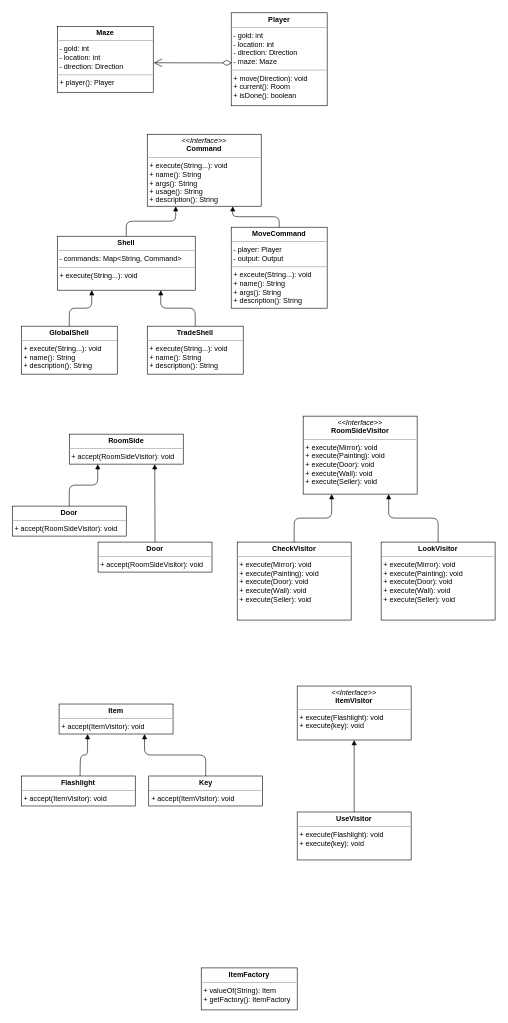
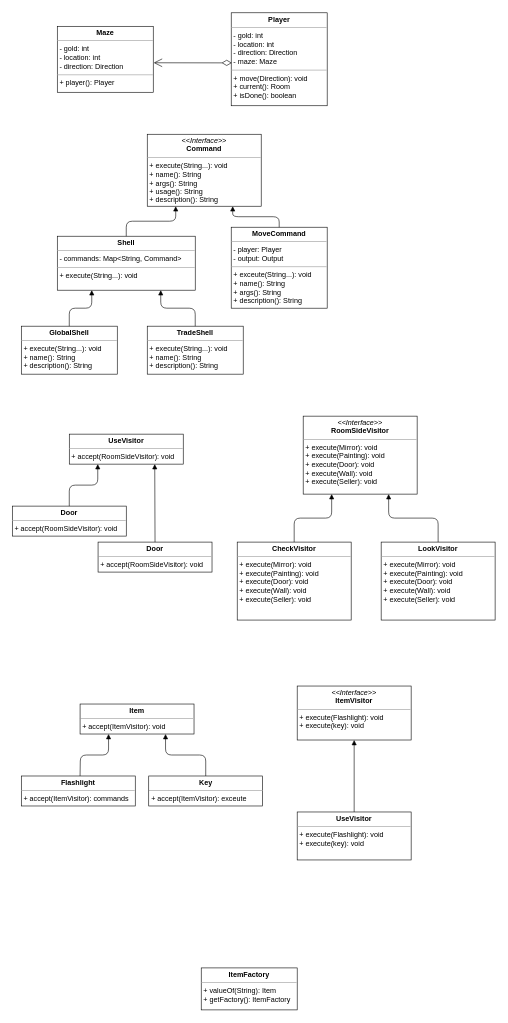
  <mxCell id="0" />
  <mxCell id="1" parent="0" />
  <mxCell id="2" value="&lt;p style=&quot;margin: 0px ; margin-top: 4px ; text-align: center&quot;&gt;&lt;b&gt;Maze&lt;/b&gt;&lt;/p&gt;&lt;hr size=&quot;1&quot;&gt;&lt;p style=&quot;margin: 0px ; margin-left: 4px&quot;&gt;- gold: int&lt;/p&gt;&lt;p style=&quot;margin: 0px ; margin-left: 4px&quot;&gt;- location: int&lt;/p&gt;&lt;p style=&quot;margin: 0px ; margin-left: 4px&quot;&gt;- direction: Direction&lt;/p&gt;&lt;hr size=&quot;1&quot;&gt;&lt;p style=&quot;margin: 0px ; margin-left: 4px&quot;&gt;+ player(): Player&lt;/p&gt;" style="verticalAlign=top;align=left;overflow=fill;fontSize=12;fontFamily=Helvetica;html=1;" parent="1" vertex="1"><mxGeometry x="95" y="43" width="160" height="110" as="geometry" /></mxCell>
  <mxCell id="3" value="&lt;p style=&quot;margin: 0px ; margin-top: 4px ; text-align: center&quot;&gt;&lt;b&gt;Player&lt;/b&gt;&lt;/p&gt;&lt;hr size=&quot;1&quot;&gt;&lt;p style=&quot;margin: 0px 0px 0px 4px&quot;&gt;- gold: int&lt;/p&gt;&lt;p style=&quot;margin: 0px 0px 0px 4px&quot;&gt;- location: int&lt;/p&gt;&lt;p style=&quot;margin: 0px 0px 0px 4px&quot;&gt;- direction: Direction&lt;/p&gt;&lt;p style=&quot;margin: 0px 0px 0px 4px&quot;&gt;- maze: Maze&lt;/p&gt;&lt;hr size=&quot;1&quot;&gt;&lt;p style=&quot;margin: 0px ; margin-left: 4px&quot;&gt;+ move(Direction): void&lt;/p&gt;&lt;p style=&quot;margin: 0px ; margin-left: 4px&quot;&gt;+ current(): Room&lt;/p&gt;&lt;p style=&quot;margin: 0px ; margin-left: 4px&quot;&gt;+ isDone(): boolean&lt;/p&gt;" style="verticalAlign=top;align=left;overflow=fill;fontSize=12;fontFamily=Helvetica;html=1;" parent="1" vertex="1"><mxGeometry x="385" y="20.5" width="160" height="155" as="geometry" /></mxCell>
  <mxCell id="4" value="" style="endArrow=open;html=1;endSize=12;startArrow=diamondThin;startSize=14;startFill=0;align=left;verticalAlign=bottom;entryX=1.005;entryY=0.553;entryDx=0;entryDy=0;entryPerimeter=0;" parent="1" target="2" edge="1"><mxGeometry x="-1" y="3" relative="1" as="geometry"><mxPoint x="386" y="104" as="sourcePoint" /><mxPoint x="435" y="163" as="targetPoint" /></mxGeometry></mxCell>
  <mxCell id="5" value="&lt;p style=&quot;margin: 0px ; margin-top: 4px ; text-align: center&quot;&gt;&lt;i&gt;&amp;lt;&amp;lt;Interface&amp;gt;&amp;gt;&lt;/i&gt;&lt;br&gt;&lt;b&gt;Command&lt;/b&gt;&lt;/p&gt;&lt;hr size=&quot;1&quot;&gt;&lt;p style=&quot;margin: 0px ; margin-left: 4px&quot;&gt;+ execute(String...): void&amp;nbsp;&lt;br&gt;+ name(): String&lt;/p&gt;&lt;p style=&quot;margin: 0px ; margin-left: 4px&quot;&gt;+ args(): String&lt;br&gt;&lt;/p&gt;&lt;p style=&quot;margin: 0px ; margin-left: 4px&quot;&gt;+ usage(): String&lt;br&gt;&lt;/p&gt;&lt;p style=&quot;margin: 0px ; margin-left: 4px&quot;&gt;+ description(): String&lt;/p&gt;" style="verticalAlign=top;align=left;overflow=fill;fontSize=12;fontFamily=Helvetica;html=1;" parent="1" vertex="1"><mxGeometry x="245" y="223" width="190" height="120" as="geometry" /></mxCell>
  <mxCell id="6" value="&lt;p style=&quot;margin: 0px ; margin-top: 4px ; text-align: center&quot;&gt;&lt;b&gt;Shell&lt;/b&gt;&lt;/p&gt;&lt;hr size=&quot;1&quot;&gt;&lt;p style=&quot;margin: 0px ; margin-left: 4px&quot;&gt;- commands: Map&amp;lt;String, Command&amp;gt;&lt;/p&gt;&lt;hr size=&quot;1&quot;&gt;&lt;p style=&quot;margin: 0px ; margin-left: 4px&quot;&gt;+ execute(String...): void&lt;/p&gt;" style="verticalAlign=top;align=left;overflow=fill;fontSize=12;fontFamily=Helvetica;html=1;" parent="1" vertex="1"><mxGeometry x="95" y="393" width="230" height="90" as="geometry" /></mxCell>
  <mxCell id="7" value="" style="endArrow=block;endFill=1;html=1;edgeStyle=orthogonalEdgeStyle;align=left;verticalAlign=top;entryX=0.25;entryY=1;entryDx=0;entryDy=0;" parent="1" source="6" target="5" edge="1"><mxGeometry x="-1" relative="1" as="geometry"><mxPoint x="275" y="393" as="sourcePoint" /><mxPoint x="435" y="393" as="targetPoint" /></mxGeometry></mxCell>
  <mxCell id="8" value="" style="resizable=0;html=1;align=left;verticalAlign=bottom;labelBackgroundColor=#ffffff;fontSize=10;" parent="7" connectable="0" vertex="1"><mxGeometry x="-1" relative="1" as="geometry" /></mxCell>
  <mxCell id="9" value="&lt;p style=&quot;margin: 0px ; margin-top: 4px ; text-align: center&quot;&gt;&lt;b&gt;GlobalShell&lt;/b&gt;&lt;/p&gt;&lt;hr size=&quot;1&quot;&gt;&lt;p style=&quot;margin: 0px ; margin-left: 4px&quot;&gt;+ execute(String...): void&lt;/p&gt;&lt;p style=&quot;margin: 0px 0px 0px 4px&quot;&gt;+ name(): String&lt;/p&gt;&lt;p style=&quot;margin: 0px ; margin-left: 4px&quot;&gt;+ description(): String&lt;/p&gt;" style="verticalAlign=top;align=left;overflow=fill;fontSize=12;fontFamily=Helvetica;html=1;" parent="1" vertex="1"><mxGeometry x="35" y="543" width="160" height="80" as="geometry" /></mxCell>
  <mxCell id="10" value="" style="endArrow=block;endFill=1;html=1;edgeStyle=orthogonalEdgeStyle;align=left;verticalAlign=top;exitX=0.5;exitY=0;exitDx=0;exitDy=0;entryX=0.25;entryY=1;entryDx=0;entryDy=0;" parent="1" source="9" target="6" edge="1"><mxGeometry x="-1" relative="1" as="geometry"><mxPoint x="275" y="543" as="sourcePoint" /><mxPoint x="435" y="543" as="targetPoint" /></mxGeometry></mxCell>
  <mxCell id="11" value="" style="resizable=0;html=1;align=left;verticalAlign=bottom;labelBackgroundColor=#ffffff;fontSize=10;" parent="10" connectable="0" vertex="1"><mxGeometry x="-1" relative="1" as="geometry" /></mxCell>
  <mxCell id="12" value="" style="resizable=0;html=1;align=left;verticalAlign=bottom;labelBackgroundColor=#ffffff;fontSize=10;" parent="10" connectable="0" vertex="1"><mxGeometry x="-1" relative="1" as="geometry"><mxPoint x="205" as="offset" /></mxGeometry></mxCell>
  <mxCell id="13" value="&lt;p style=&quot;margin: 0px ; margin-top: 4px ; text-align: center&quot;&gt;&lt;b&gt;MoveCommand&lt;/b&gt;&lt;/p&gt;&lt;hr size=&quot;1&quot;&gt;&lt;p style=&quot;margin: 0px ; margin-left: 4px&quot;&gt;- player: Player&lt;/p&gt;&lt;p style=&quot;margin: 0px ; margin-left: 4px&quot;&gt;- output: Output&lt;/p&gt;&lt;hr size=&quot;1&quot;&gt;&lt;p style=&quot;margin: 0px ; margin-left: 4px&quot;&gt;+ exceute(String...): void&lt;/p&gt;&lt;p style=&quot;margin: 0px 0px 0px 4px&quot;&gt;+ name(): String&lt;/p&gt;&lt;p style=&quot;margin: 0px 0px 0px 4px&quot;&gt;+ args(): String&lt;/p&gt;&lt;p style=&quot;margin: 0px 0px 0px 4px&quot;&gt;+ description(): String&lt;/p&gt;" style="verticalAlign=top;align=left;overflow=fill;fontSize=12;fontFamily=Helvetica;html=1;" parent="1" vertex="1"><mxGeometry x="385" y="378" width="160" height="135" as="geometry" /></mxCell>
  <mxCell id="14" value="" style="endArrow=block;endFill=1;html=1;edgeStyle=orthogonalEdgeStyle;align=left;verticalAlign=top;exitX=0.5;exitY=0;exitDx=0;exitDy=0;entryX=0.75;entryY=1;entryDx=0;entryDy=0;" parent="1" source="13" target="5" edge="1"><mxGeometry x="-1" relative="1" as="geometry"><mxPoint x="425" y="353" as="sourcePoint" /><mxPoint x="585" y="353" as="targetPoint" /></mxGeometry></mxCell>
  <mxCell id="15" value="" style="resizable=0;html=1;align=left;verticalAlign=bottom;labelBackgroundColor=#ffffff;fontSize=10;" parent="14" connectable="0" vertex="1"><mxGeometry x="-1" relative="1" as="geometry" /></mxCell>
  <mxCell id="16" value="&lt;p style=&quot;margin: 0px ; margin-top: 4px ; text-align: center&quot;&gt;&lt;b&gt;TradeShell&lt;/b&gt;&lt;/p&gt;&lt;hr size=&quot;1&quot;&gt;&lt;p style=&quot;margin: 0px ; margin-left: 4px&quot;&gt;+ execute(String...): void&lt;/p&gt;&lt;p style=&quot;margin: 0px 0px 0px 4px&quot;&gt;+ name(): String&lt;/p&gt;&lt;p style=&quot;margin: 0px 0px 0px 4px&quot;&gt;+ description(): String&lt;/p&gt;" style="verticalAlign=top;align=left;overflow=fill;fontSize=12;fontFamily=Helvetica;html=1;" parent="1" vertex="1"><mxGeometry x="245" y="543" width="160" height="80" as="geometry" /></mxCell>
  <mxCell id="17" value="" style="endArrow=block;endFill=1;html=1;edgeStyle=orthogonalEdgeStyle;align=left;verticalAlign=top;exitX=0.5;exitY=0;exitDx=0;exitDy=0;entryX=0.75;entryY=1;entryDx=0;entryDy=0;" parent="1" source="16" target="6" edge="1"><mxGeometry x="-1" relative="1" as="geometry"><mxPoint x="325" y="523" as="sourcePoint" /><mxPoint x="485" y="523" as="targetPoint" /></mxGeometry></mxCell>
- <mxCell id="18" value="&lt;p style=&quot;margin: 0px ; margin-top: 4px ; text-align: center&quot;&gt;&lt;b&gt;RoomSide&lt;/b&gt;&lt;/p&gt;&lt;hr size=&quot;1&quot;&gt;&lt;p style=&quot;margin: 0px ; margin-left: 4px&quot;&gt;+ accept(RoomSideVisitor): void&lt;/p&gt;" style="verticalAlign=top;align=left;overflow=fill;fontSize=12;fontFamily=Helvetica;html=1;" parent="1" vertex="1"><mxGeometry x="115" y="723" width="190" height="50" as="geometry" /></mxCell>
+ <mxCell id="18" value="&lt;p style=&quot;margin: 0px ; margin-top: 4px ; text-align: center&quot;&gt;&lt;b&gt;UseVisitor&lt;/b&gt;&lt;/p&gt;&lt;hr size=&quot;1&quot;&gt;&lt;p style=&quot;margin: 0px ; margin-left: 4px&quot;&gt;+ accept(RoomSideVisitor): void&lt;/p&gt;" style="verticalAlign=top;align=left;overflow=fill;fontSize=12;fontFamily=Helvetica;html=1;" parent="1" vertex="1"><mxGeometry x="115" y="723" width="190" height="50" as="geometry" /></mxCell>
  <mxCell id="19" value="&lt;p style=&quot;margin: 0px ; margin-top: 4px ; text-align: center&quot;&gt;&lt;i&gt;&amp;lt;&amp;lt;Interface&amp;gt;&amp;gt;&lt;/i&gt;&lt;br&gt;&lt;b&gt;RoomSideVisitor&lt;/b&gt;&lt;/p&gt;&lt;hr size=&quot;1&quot;&gt;&lt;p style=&quot;margin: 0px ; margin-left: 4px&quot;&gt;+ execute(Mirror): void&lt;/p&gt;&lt;p style=&quot;margin: 0px ; margin-left: 4px&quot;&gt;+ execute(Painting): void&lt;br&gt;&lt;/p&gt;&lt;p style=&quot;margin: 0px ; margin-left: 4px&quot;&gt;+ execute(Door): void&lt;br&gt;&lt;/p&gt;&lt;p style=&quot;margin: 0px ; margin-left: 4px&quot;&gt;+ execute(Wall): void&lt;br&gt;&lt;/p&gt;&lt;p style=&quot;margin: 0px ; margin-left: 4px&quot;&gt;+ execute(Seller): void&lt;br&gt;&lt;/p&gt;" style="verticalAlign=top;align=left;overflow=fill;fontSize=12;fontFamily=Helvetica;html=1;" parent="1" vertex="1"><mxGeometry x="505" y="693" width="190" height="130" as="geometry" /></mxCell>
  <mxCell id="20" value="&lt;p style=&quot;margin: 0px ; margin-top: 4px ; text-align: center&quot;&gt;&lt;b&gt;Door&lt;/b&gt;&lt;/p&gt;&lt;hr size=&quot;1&quot;&gt;&lt;p style=&quot;margin: 0px ; margin-left: 4px&quot;&gt;+ accept(RoomSideVisitor): void&lt;/p&gt;" style="verticalAlign=top;align=left;overflow=fill;fontSize=12;fontFamily=Helvetica;html=1;" parent="1" vertex="1"><mxGeometry x="20" y="843" width="190" height="50" as="geometry" /></mxCell>
  <mxCell id="21" value="" style="endArrow=block;endFill=1;html=1;edgeStyle=orthogonalEdgeStyle;align=left;verticalAlign=top;exitX=0.5;exitY=0;exitDx=0;exitDy=0;entryX=0.25;entryY=1;entryDx=0;entryDy=0;" parent="1" source="20" target="18" edge="1"><mxGeometry x="-1" relative="1" as="geometry"><mxPoint x="195" y="803" as="sourcePoint" /><mxPoint x="355" y="803" as="targetPoint" /></mxGeometry></mxCell>
  <mxCell id="22" value="" style="resizable=0;html=1;align=left;verticalAlign=bottom;labelBackgroundColor=#ffffff;fontSize=10;" parent="21" connectable="0" vertex="1"><mxGeometry x="-1" relative="1" as="geometry" /></mxCell>
  <mxCell id="23" value="&lt;p style=&quot;margin: 0px ; margin-top: 4px ; text-align: center&quot;&gt;&lt;b&gt;Door&lt;/b&gt;&lt;/p&gt;&lt;hr size=&quot;1&quot;&gt;&lt;p style=&quot;margin: 0px ; margin-left: 4px&quot;&gt;+ accept(RoomSideVisitor): void&lt;/p&gt;" style="verticalAlign=top;align=left;overflow=fill;fontSize=12;fontFamily=Helvetica;html=1;" parent="1" vertex="1"><mxGeometry x="163" y="903" width="190" height="50" as="geometry" /></mxCell>
  <mxCell id="24" value="" style="endArrow=block;endFill=1;html=1;align=left;verticalAlign=top;exitX=0.5;exitY=0;exitDx=0;exitDy=0;entryX=0.75;entryY=1;entryDx=0;entryDy=0;" parent="1" source="23" target="18" edge="1"><mxGeometry x="-1" relative="1" as="geometry"><mxPoint x="285" y="863" as="sourcePoint" /><mxPoint x="332.5" y="793" as="targetPoint" /></mxGeometry></mxCell>
  <mxCell id="25" value="" style="resizable=0;html=1;align=left;verticalAlign=bottom;labelBackgroundColor=#ffffff;fontSize=10;" parent="24" connectable="0" vertex="1"><mxGeometry x="-1" relative="1" as="geometry" /></mxCell>
  <mxCell id="26" value="&lt;p style=&quot;margin: 0px ; margin-top: 4px ; text-align: center&quot;&gt;&lt;b&gt;CheckVisitor&lt;/b&gt;&lt;/p&gt;&lt;hr size=&quot;1&quot;&gt;&lt;p style=&quot;margin: 0px ; margin-left: 4px&quot;&gt;+ execute(Mirror): void&lt;/p&gt;&lt;p style=&quot;margin: 0px ; margin-left: 4px&quot;&gt;+ execute(Painting): void&lt;br&gt;&lt;/p&gt;&lt;p style=&quot;margin: 0px ; margin-left: 4px&quot;&gt;+ execute(Door): void&lt;br&gt;&lt;/p&gt;&lt;p style=&quot;margin: 0px ; margin-left: 4px&quot;&gt;+ execute(Wall): void&lt;br&gt;&lt;/p&gt;&lt;p style=&quot;margin: 0px ; margin-left: 4px&quot;&gt;+ execute(Seller): void&lt;br&gt;&lt;/p&gt;" style="verticalAlign=top;align=left;overflow=fill;fontSize=12;fontFamily=Helvetica;html=1;" parent="1" vertex="1"><mxGeometry x="395" y="903" width="190" height="130" as="geometry" /></mxCell>
  <mxCell id="27" value="" style="endArrow=block;endFill=1;html=1;edgeStyle=orthogonalEdgeStyle;align=left;verticalAlign=top;exitX=0.5;exitY=0;exitDx=0;exitDy=0;entryX=0.25;entryY=1;entryDx=0;entryDy=0;" parent="1" source="26" target="19" edge="1"><mxGeometry x="-1" relative="1" as="geometry"><mxPoint x="619" y="933" as="sourcePoint" /><mxPoint x="666.5" y="863" as="targetPoint" /></mxGeometry></mxCell>
  <mxCell id="28" value="" style="resizable=0;html=1;align=left;verticalAlign=bottom;labelBackgroundColor=#ffffff;fontSize=10;" parent="27" connectable="0" vertex="1"><mxGeometry x="-1" relative="1" as="geometry" /></mxCell>
  <mxCell id="29" value="&lt;p style=&quot;margin: 0px ; margin-top: 4px ; text-align: center&quot;&gt;&lt;b&gt;LookVisitor&lt;/b&gt;&lt;/p&gt;&lt;hr size=&quot;1&quot;&gt;&lt;p style=&quot;margin: 0px ; margin-left: 4px&quot;&gt;+ execute(Mirror): void&lt;/p&gt;&lt;p style=&quot;margin: 0px ; margin-left: 4px&quot;&gt;+ execute(Painting): void&lt;br&gt;&lt;/p&gt;&lt;p style=&quot;margin: 0px ; margin-left: 4px&quot;&gt;+ execute(Door): void&lt;br&gt;&lt;/p&gt;&lt;p style=&quot;margin: 0px ; margin-left: 4px&quot;&gt;+ execute(Wall): void&lt;br&gt;&lt;/p&gt;&lt;p style=&quot;margin: 0px ; margin-left: 4px&quot;&gt;+ execute(Seller): void&lt;br&gt;&lt;/p&gt;" style="verticalAlign=top;align=left;overflow=fill;fontSize=12;fontFamily=Helvetica;html=1;" parent="1" vertex="1"><mxGeometry x="635" y="903" width="190" height="130" as="geometry" /></mxCell>
  <mxCell id="30" value="" style="endArrow=block;endFill=1;html=1;edgeStyle=orthogonalEdgeStyle;align=left;verticalAlign=top;exitX=0.5;exitY=0;exitDx=0;exitDy=0;entryX=0.75;entryY=1;entryDx=0;entryDy=0;" parent="1" source="29" target="19" edge="1"><mxGeometry x="-1" relative="1" as="geometry"><mxPoint x="605" y="892.97" as="sourcePoint" /><mxPoint x="677.5" y="812.97" as="targetPoint" /></mxGeometry></mxCell>
  <mxCell id="31" value="" style="resizable=0;html=1;align=left;verticalAlign=bottom;labelBackgroundColor=#ffffff;fontSize=10;" parent="30" connectable="0" vertex="1"><mxGeometry x="-1" relative="1" as="geometry" /></mxCell>
- <mxCell id="32" value="&lt;p style=&quot;margin: 0px ; margin-top: 4px ; text-align: center&quot;&gt;&lt;b&gt;Item&lt;/b&gt;&lt;/p&gt;&lt;hr size=&quot;1&quot;&gt;&lt;p style=&quot;margin: 0px ; margin-left: 4px&quot;&gt;+ accept(ItemVisitor): void&lt;/p&gt;" style="verticalAlign=top;align=left;overflow=fill;fontSize=12;fontFamily=Helvetica;html=1;" parent="1" vertex="1"><mxGeometry x="98" y="1173" width="190" height="50" as="geometry" /></mxCell>
+ <mxCell id="32" value="&lt;p style=&quot;margin: 0px ; margin-top: 4px ; text-align: center&quot;&gt;&lt;b&gt;Item&lt;/b&gt;&lt;/p&gt;&lt;hr size=&quot;1&quot;&gt;&lt;p style=&quot;margin: 0px ; margin-left: 4px&quot;&gt;+ accept(ItemVisitor): void&lt;/p&gt;" style="verticalAlign=top;align=left;overflow=fill;fontSize=12;fontFamily=Helvetica;html=1;" parent="1" vertex="1"><mxGeometry x="133" y="1173" width="190" height="50" as="geometry" /></mxCell>
  <mxCell id="33" value="&lt;p style=&quot;margin: 0px ; margin-top: 4px ; text-align: center&quot;&gt;&lt;i&gt;&amp;lt;&amp;lt;Interface&amp;gt;&amp;gt;&lt;/i&gt;&lt;br&gt;&lt;b&gt;ItemVisitor&lt;/b&gt;&lt;/p&gt;&lt;hr size=&quot;1&quot;&gt;&lt;p style=&quot;margin: 0px ; margin-left: 4px&quot;&gt;+ execute(Flashlight): void&lt;/p&gt;&lt;p style=&quot;margin: 0px ; margin-left: 4px&quot;&gt;+ execute(key): void&lt;/p&gt;" style="verticalAlign=top;align=left;overflow=fill;fontSize=12;fontFamily=Helvetica;html=1;" parent="1" vertex="1"><mxGeometry x="495" y="1143" width="190" height="90" as="geometry" /></mxCell>
- <mxCell id="34" value="&lt;p style=&quot;margin: 0px ; margin-top: 4px ; text-align: center&quot;&gt;&lt;b&gt;Flashlight&lt;/b&gt;&lt;/p&gt;&lt;hr size=&quot;1&quot;&gt;&lt;p style=&quot;margin: 0px ; margin-left: 4px&quot;&gt;+ accept(ItemVisitor): void&lt;/p&gt;" style="verticalAlign=top;align=left;overflow=fill;fontSize=12;fontFamily=Helvetica;html=1;" parent="1" vertex="1"><mxGeometry x="35" y="1293" width="190" height="50" as="geometry" /></mxCell>
+ <mxCell id="34" value="&lt;p style=&quot;margin: 0px ; margin-top: 4px ; text-align: center&quot;&gt;&lt;b&gt;Flashlight&lt;/b&gt;&lt;/p&gt;&lt;hr size=&quot;1&quot;&gt;&lt;p style=&quot;margin: 0px ; margin-left: 4px&quot;&gt;+ accept(ItemVisitor): commands&lt;/p&gt;" style="verticalAlign=top;align=left;overflow=fill;fontSize=12;fontFamily=Helvetica;html=1;" parent="1" vertex="1"><mxGeometry x="35" y="1293" width="190" height="50" as="geometry" /></mxCell>
  <mxCell id="35" value="" style="endArrow=block;endFill=1;html=1;edgeStyle=orthogonalEdgeStyle;align=left;verticalAlign=top;exitX=0.5;exitY=0;exitDx=0;exitDy=0;entryX=0.25;entryY=1;entryDx=0;entryDy=0;" parent="1" target="32" edge="1"><mxGeometry x="-1" relative="1" as="geometry"><mxPoint x="133" y="1293" as="sourcePoint" /><mxPoint x="373" y="1253" as="targetPoint" /></mxGeometry></mxCell>
  <mxCell id="36" value="" style="resizable=0;html=1;align=left;verticalAlign=bottom;labelBackgroundColor=#ffffff;fontSize=10;" parent="35" connectable="0" vertex="1"><mxGeometry x="-1" relative="1" as="geometry" /></mxCell>
- <mxCell id="37" value="&lt;p style=&quot;margin: 0px ; margin-top: 4px ; text-align: center&quot;&gt;&lt;b&gt;Key&lt;/b&gt;&lt;/p&gt;&lt;hr size=&quot;1&quot;&gt;&lt;p style=&quot;margin: 0px ; margin-left: 4px&quot;&gt;+ accept(ItemVisitor): void&lt;/p&gt;" style="verticalAlign=top;align=left;overflow=fill;fontSize=12;fontFamily=Helvetica;html=1;" parent="1" vertex="1"><mxGeometry x="247.5" y="1293" width="190" height="50" as="geometry" /></mxCell>
+ <mxCell id="37" value="&lt;p style=&quot;margin: 0px ; margin-top: 4px ; text-align: center&quot;&gt;&lt;b&gt;Key&lt;/b&gt;&lt;/p&gt;&lt;hr size=&quot;1&quot;&gt;&lt;p style=&quot;margin: 0px ; margin-left: 4px&quot;&gt;+ accept(ItemVisitor): exceute&lt;/p&gt;" style="verticalAlign=top;align=left;overflow=fill;fontSize=12;fontFamily=Helvetica;html=1;" parent="1" vertex="1"><mxGeometry x="247.5" y="1293" width="190" height="50" as="geometry" /></mxCell>
  <mxCell id="38" value="&lt;p style=&quot;margin: 0px ; margin-top: 4px ; text-align: center&quot;&gt;&lt;b&gt;UseVisitor&lt;/b&gt;&lt;/p&gt;&lt;hr size=&quot;1&quot;&gt;&lt;p style=&quot;margin: 0px 0px 0px 4px&quot;&gt;+ execute(Flashlight): void&lt;/p&gt;&lt;p style=&quot;margin: 0px 0px 0px 4px&quot;&gt;+ execute(key): void&lt;/p&gt;" style="verticalAlign=top;align=left;overflow=fill;fontSize=12;fontFamily=Helvetica;html=1;" parent="1" vertex="1"><mxGeometry x="495" y="1353" width="190" height="80" as="geometry" /></mxCell>
  <mxCell id="39" value="" style="endArrow=block;endFill=1;html=1;edgeStyle=orthogonalEdgeStyle;align=left;verticalAlign=top;exitX=0.5;exitY=0;exitDx=0;exitDy=0;entryX=0.5;entryY=1;entryDx=0;entryDy=0;" parent="1" source="38" target="33" edge="1"><mxGeometry x="-1" relative="1" as="geometry"><mxPoint x="661.5" y="1383" as="sourcePoint" /><mxPoint x="503" y="1253" as="targetPoint" /></mxGeometry></mxCell>
  <mxCell id="40" value="" style="resizable=0;html=1;align=left;verticalAlign=bottom;labelBackgroundColor=#ffffff;fontSize=10;" parent="39" connectable="0" vertex="1"><mxGeometry x="-1" relative="1" as="geometry" /></mxCell>
  <mxCell id="41" value="" style="endArrow=block;endFill=1;html=1;edgeStyle=orthogonalEdgeStyle;align=left;verticalAlign=top;exitX=0.5;exitY=0;exitDx=0;exitDy=0;entryX=0.75;entryY=1;entryDx=0;entryDy=0;" parent="1" source="37" target="32" edge="1"><mxGeometry x="-1" relative="1" as="geometry"><mxPoint x="143" y="1303" as="sourcePoint" /><mxPoint x="190.5" y="1233" as="targetPoint" /></mxGeometry></mxCell>
  <mxCell id="42" value="" style="resizable=0;html=1;align=left;verticalAlign=bottom;labelBackgroundColor=#ffffff;fontSize=10;" parent="41" connectable="0" vertex="1"><mxGeometry x="-1" relative="1" as="geometry" /></mxCell>
  <mxCell id="43" value="&lt;p style=&quot;margin: 0px ; margin-top: 4px ; text-align: center&quot;&gt;&lt;b&gt;ItemFactory&lt;/b&gt;&lt;/p&gt;&lt;hr size=&quot;1&quot;&gt;&lt;p style=&quot;margin: 0px ; margin-left: 4px&quot;&gt;+ valueOf(String): Item&lt;/p&gt;&lt;p style=&quot;margin: 0px ; margin-left: 4px&quot;&gt;+ getFactory(): ItemFactory&lt;/p&gt;" style="verticalAlign=top;align=left;overflow=fill;fontSize=12;fontFamily=Helvetica;html=1;" parent="1" vertex="1"><mxGeometry x="335" y="1613" width="160" height="70" as="geometry" /></mxCell>
